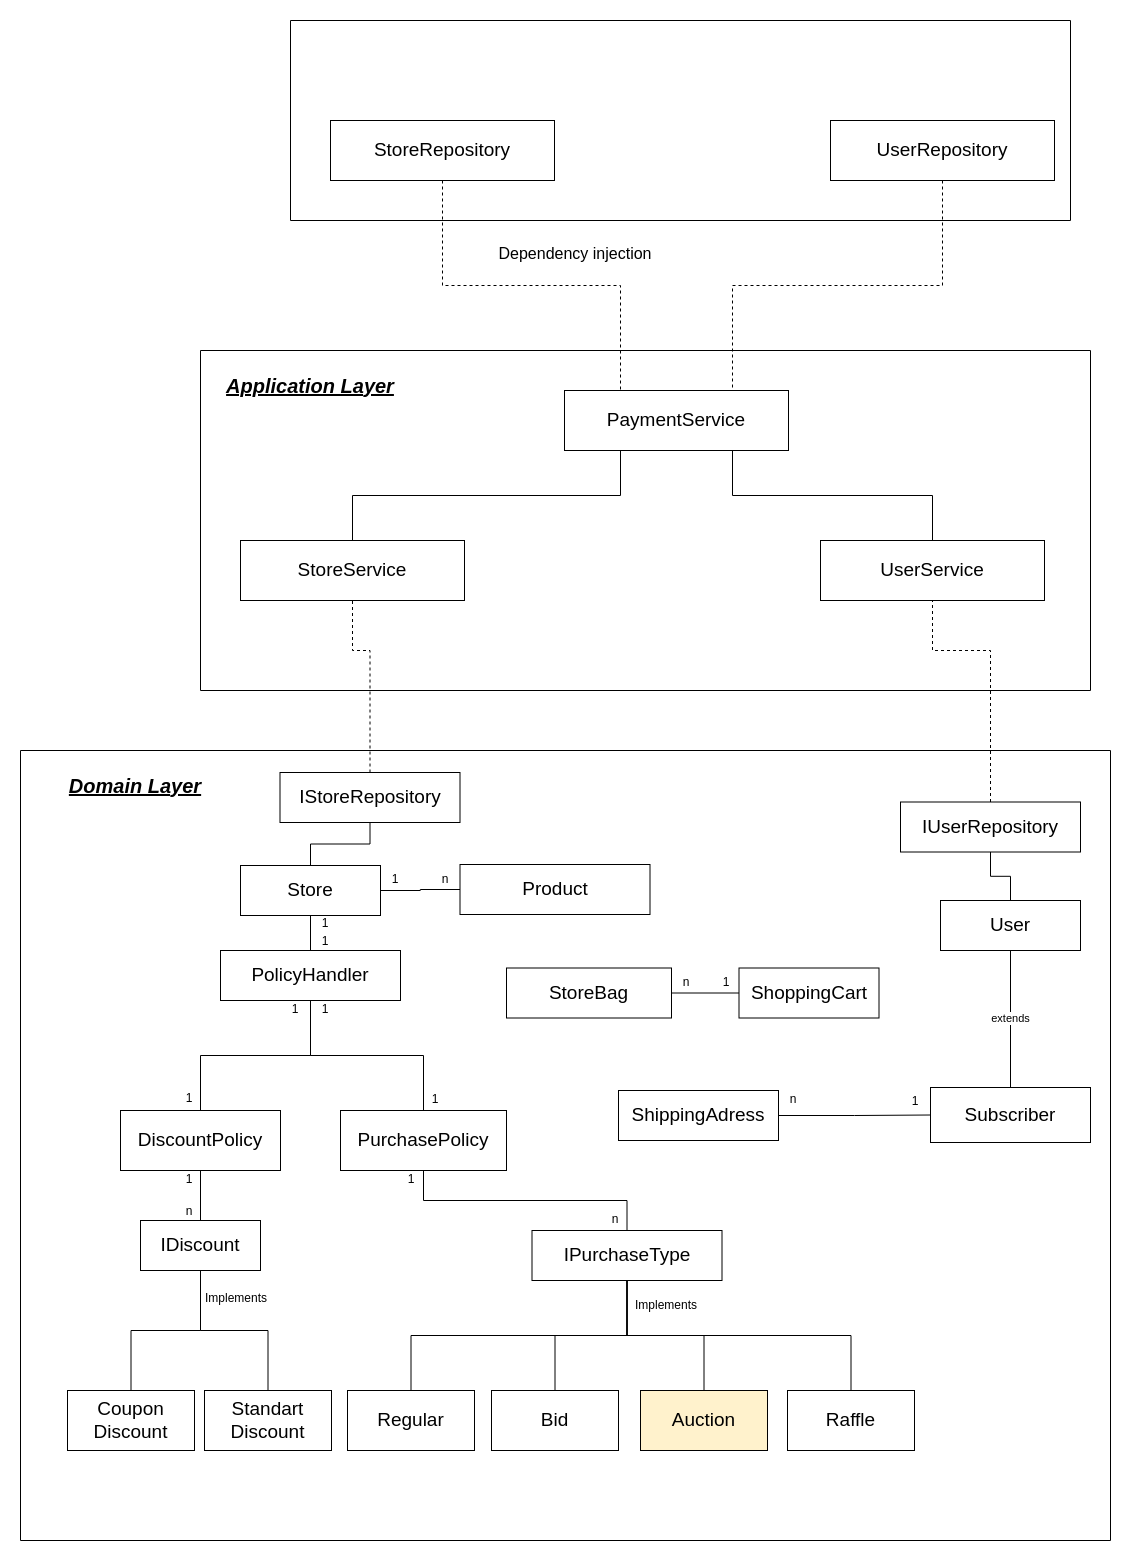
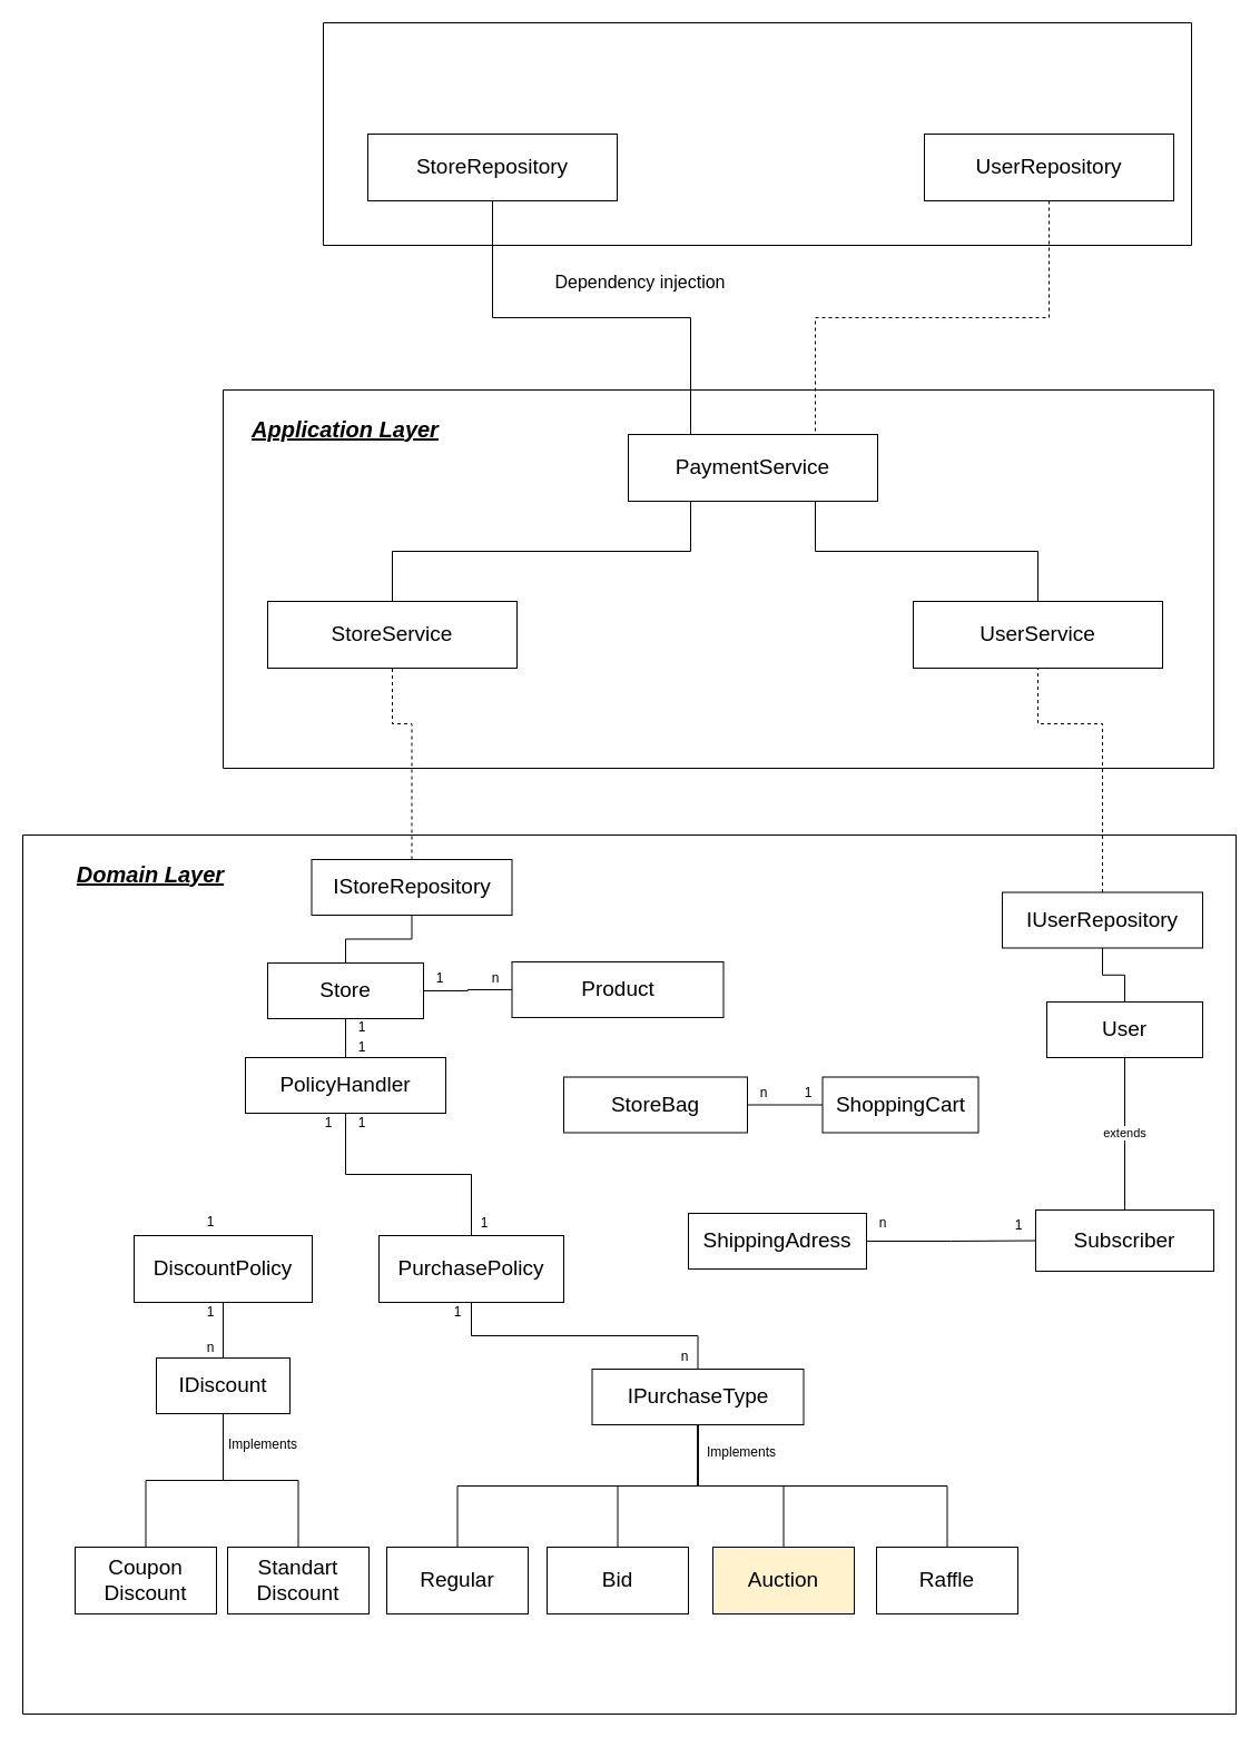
  <mxCell id="0" />
  <mxCell id="1" parent="0" />
  <mxCell id="2" value="" style="swimlane;startSize=0;" parent="1" vertex="1"><mxGeometry x="20" y="750" width="1090" height="790" as="geometry" /></mxCell>
  <mxCell id="3" value="StoreBag" style="rounded=0;whiteSpace=wrap;html=1;fontSize=19;" parent="2" vertex="1"><mxGeometry x="486" y="217.5" width="165" height="50" as="geometry" /></mxCell>
  <mxCell id="4" value="extends" style="edgeStyle=orthogonalEdgeStyle;rounded=0;orthogonalLoop=1;jettySize=auto;html=1;exitX=0.5;exitY=0;exitDx=0;exitDy=0;entryX=0.5;entryY=1;entryDx=0;entryDy=0;endArrow=none;startFill=0;" parent="2" source="5" target="24" edge="1"><mxGeometry relative="1" as="geometry" /></mxCell>
  <mxCell id="5" value="Subscriber" style="rounded=0;whiteSpace=wrap;html=1;fontSize=19;" parent="2" vertex="1"><mxGeometry x="910" y="337" width="160" height="55" as="geometry" /></mxCell>
  <mxCell id="6" style="edgeStyle=orthogonalEdgeStyle;rounded=0;orthogonalLoop=1;jettySize=auto;html=1;exitX=0.5;exitY=1;exitDx=0;exitDy=0;entryX=0.5;entryY=0;entryDx=0;entryDy=0;endArrow=none;startFill=0;" parent="2" source="7" target="38" edge="1"><mxGeometry relative="1" as="geometry" /></mxCell>
  <mxCell id="7" value="IPurchaseType" style="rounded=0;whiteSpace=wrap;html=1;fontSize=19;" parent="2" vertex="1"><mxGeometry x="511.5" y="480" width="190" height="50" as="geometry" /></mxCell>
  <mxCell id="8" style="edgeStyle=orthogonalEdgeStyle;rounded=0;orthogonalLoop=1;jettySize=auto;html=1;exitX=0.5;exitY=0;exitDx=0;exitDy=0;entryX=0.5;entryY=1;entryDx=0;entryDy=0;endArrow=none;startFill=0;" parent="2" source="9" target="11" edge="1"><mxGeometry relative="1" as="geometry" /></mxCell>
  <mxCell id="9" value="IDiscount" style="rounded=0;whiteSpace=wrap;html=1;fontSize=19;" parent="2" vertex="1"><mxGeometry x="120" y="470" width="120" height="50" as="geometry" /></mxCell>
- <mxCell id="10" style="edgeStyle=orthogonalEdgeStyle;rounded=0;orthogonalLoop=1;jettySize=auto;html=1;exitX=0.5;exitY=0;exitDx=0;exitDy=0;entryX=0.5;entryY=1;entryDx=0;entryDy=0;endArrow=none;startFill=0;" parent="2" source="11" target="15" edge="1"><mxGeometry relative="1" as="geometry" /></mxCell>
  <mxCell id="11" value="DiscountPolicy" style="rounded=0;whiteSpace=wrap;html=1;fontSize=19;" parent="2" vertex="1"><mxGeometry x="100" y="360" width="160" height="60" as="geometry" /></mxCell>
  <mxCell id="12" style="edgeStyle=orthogonalEdgeStyle;rounded=0;orthogonalLoop=1;jettySize=auto;html=1;exitX=0.5;exitY=1;exitDx=0;exitDy=0;entryX=0.5;entryY=0;entryDx=0;entryDy=0;endArrow=none;startFill=0;" parent="2" source="13" target="7" edge="1"><mxGeometry relative="1" as="geometry" /></mxCell>
  <mxCell id="13" value="PurchasePolicy" style="rounded=0;whiteSpace=wrap;html=1;fontSize=19;" parent="2" vertex="1"><mxGeometry x="320" y="360" width="166" height="60" as="geometry" /></mxCell>
  <mxCell id="14" style="edgeStyle=orthogonalEdgeStyle;rounded=0;orthogonalLoop=1;jettySize=auto;html=1;exitX=0.5;exitY=1;exitDx=0;exitDy=0;entryX=0.5;entryY=0;entryDx=0;entryDy=0;endArrow=none;startFill=0;" parent="2" source="15" target="13" edge="1"><mxGeometry relative="1" as="geometry" /></mxCell>
  <mxCell id="15" value="PolicyHandler" style="rounded=0;whiteSpace=wrap;html=1;fontSize=19;" parent="2" vertex="1"><mxGeometry x="200" y="200" width="180" height="50" as="geometry" /></mxCell>
  <mxCell id="16" value="1" style="text;html=1;align=center;verticalAlign=middle;whiteSpace=wrap;rounded=0;" parent="2" vertex="1"><mxGeometry x="260" y="151.25" width="30" height="17.5" as="geometry" /></mxCell>
  <mxCell id="17" style="edgeStyle=orthogonalEdgeStyle;rounded=0;orthogonalLoop=1;jettySize=auto;html=1;exitX=0.5;exitY=1;exitDx=0;exitDy=0;entryX=0.5;entryY=0;entryDx=0;entryDy=0;endArrow=none;startFill=0;" parent="2" source="20" target="15" edge="1"><mxGeometry relative="1" as="geometry" /></mxCell>
  <mxCell id="18" style="edgeStyle=orthogonalEdgeStyle;rounded=0;orthogonalLoop=1;jettySize=auto;html=1;exitX=0.5;exitY=0;exitDx=0;exitDy=0;entryX=0.5;entryY=1;entryDx=0;entryDy=0;endArrow=none;startFill=0;" parent="2" source="20" target="59" edge="1"><mxGeometry relative="1" as="geometry" /></mxCell>
  <mxCell id="19" style="edgeStyle=orthogonalEdgeStyle;rounded=0;orthogonalLoop=1;jettySize=auto;html=1;exitX=1;exitY=0.5;exitDx=0;exitDy=0;entryX=0;entryY=0.5;entryDx=0;entryDy=0;endArrow=none;startFill=0;" parent="2" source="20" target="21" edge="1"><mxGeometry relative="1" as="geometry" /></mxCell>
  <mxCell id="20" value="Store" style="rounded=0;whiteSpace=wrap;html=1;fontSize=19;" parent="2" vertex="1"><mxGeometry x="220" y="115" width="140" height="50" as="geometry" /></mxCell>
  <mxCell id="21" value="Product" style="rounded=0;whiteSpace=wrap;html=1;fontSize=19;" parent="2" vertex="1"><mxGeometry x="439.5" y="114" width="190" height="50" as="geometry" /></mxCell>
  <mxCell id="22" value="Domain Layer" style="text;html=1;align=center;verticalAlign=middle;whiteSpace=wrap;rounded=0;fontSize=20;fontStyle=7" parent="2" vertex="1"><mxGeometry x="40" y="20" width="150" height="30" as="geometry" /></mxCell>
  <mxCell id="23" style="edgeStyle=orthogonalEdgeStyle;rounded=0;orthogonalLoop=1;jettySize=auto;html=1;exitX=0.5;exitY=0;exitDx=0;exitDy=0;entryX=0.5;entryY=1;entryDx=0;entryDy=0;endArrow=none;startFill=0;" parent="2" source="24" target="58" edge="1"><mxGeometry relative="1" as="geometry" /></mxCell>
  <mxCell id="24" value="User" style="rounded=0;whiteSpace=wrap;html=1;fontSize=19;" parent="2" vertex="1"><mxGeometry x="920" y="150" width="140" height="50" as="geometry" /></mxCell>
  <mxCell id="25" style="edgeStyle=orthogonalEdgeStyle;rounded=0;orthogonalLoop=1;jettySize=auto;html=1;exitX=0;exitY=0.5;exitDx=0;exitDy=0;entryX=1;entryY=0.5;entryDx=0;entryDy=0;endArrow=none;startFill=0;" parent="2" source="26" target="3" edge="1"><mxGeometry relative="1" as="geometry" /></mxCell>
  <mxCell id="26" value="ShoppingCart" style="rounded=0;whiteSpace=wrap;html=1;fontSize=19;" parent="2" vertex="1"><mxGeometry x="718.5" y="217.5" width="140" height="50" as="geometry" /></mxCell>
  <mxCell id="27" value="n" style="text;html=1;align=center;verticalAlign=middle;whiteSpace=wrap;rounded=0;" parent="2" vertex="1"><mxGeometry x="650.5" y="223" width="30" height="17.5" as="geometry" /></mxCell>
  <mxCell id="28" value="1" style="text;html=1;align=center;verticalAlign=middle;whiteSpace=wrap;rounded=0;" parent="2" vertex="1"><mxGeometry x="690.5" y="223.5" width="30" height="17.5" as="geometry" /></mxCell>
  <mxCell id="29" value="1" style="text;html=1;align=center;verticalAlign=middle;whiteSpace=wrap;rounded=0;" parent="2" vertex="1"><mxGeometry x="260" y="250" width="30" height="17.5" as="geometry" /></mxCell>
  <mxCell id="30" value="1" style="text;html=1;align=center;verticalAlign=middle;whiteSpace=wrap;rounded=0;" parent="2" vertex="1"><mxGeometry x="154" y="339.5" width="30" height="17.5" as="geometry" /></mxCell>
  <mxCell id="31" value="1" style="text;html=1;align=center;verticalAlign=middle;whiteSpace=wrap;rounded=0;" parent="2" vertex="1"><mxGeometry x="290" y="250" width="30" height="17.5" as="geometry" /></mxCell>
  <mxCell id="32" value="1" style="text;html=1;align=center;verticalAlign=middle;whiteSpace=wrap;rounded=0;" parent="2" vertex="1"><mxGeometry x="290" y="182.5" width="30" height="17.5" as="geometry" /></mxCell>
  <mxCell id="33" value="1" style="text;html=1;align=center;verticalAlign=middle;whiteSpace=wrap;rounded=0;" parent="2" vertex="1"><mxGeometry x="400" y="340" width="30" height="17.5" as="geometry" /></mxCell>
  <mxCell id="34" value="1" style="text;html=1;align=center;verticalAlign=middle;whiteSpace=wrap;rounded=0;" parent="2" vertex="1"><mxGeometry x="154" y="420" width="30" height="17.5" as="geometry" /></mxCell>
  <mxCell id="35" value="n" style="text;html=1;align=center;verticalAlign=middle;whiteSpace=wrap;rounded=0;" parent="2" vertex="1"><mxGeometry x="154" y="452.5" width="30" height="17.5" as="geometry" /></mxCell>
  <mxCell id="36" value="1" style="text;html=1;align=center;verticalAlign=middle;whiteSpace=wrap;rounded=0;" parent="2" vertex="1"><mxGeometry x="376" y="420" width="30" height="17.5" as="geometry" /></mxCell>
  <mxCell id="37" value="n" style="text;html=1;align=center;verticalAlign=middle;whiteSpace=wrap;rounded=0;" parent="2" vertex="1"><mxGeometry x="580" y="460" width="30" height="17.5" as="geometry" /></mxCell>
  <mxCell id="38" value="Regular" style="rounded=0;whiteSpace=wrap;html=1;fontSize=19;" parent="2" vertex="1"><mxGeometry x="327" y="640" width="127" height="60" as="geometry" /></mxCell>
  <mxCell id="39" style="edgeStyle=orthogonalEdgeStyle;rounded=0;orthogonalLoop=1;jettySize=auto;html=1;exitX=0.5;exitY=0;exitDx=0;exitDy=0;entryX=0.5;entryY=1;entryDx=0;entryDy=0;endArrow=none;startFill=0;" parent="2" source="40" target="7" edge="1"><mxGeometry relative="1" as="geometry" /></mxCell>
  <mxCell id="40" value="Bid" style="rounded=0;whiteSpace=wrap;html=1;fontSize=19;" parent="2" vertex="1"><mxGeometry x="471" y="640" width="127" height="60" as="geometry" /></mxCell>
  <mxCell id="41" style="edgeStyle=orthogonalEdgeStyle;rounded=0;orthogonalLoop=1;jettySize=auto;html=1;exitX=0.5;exitY=0;exitDx=0;exitDy=0;entryX=0.5;entryY=1;entryDx=0;entryDy=0;endArrow=none;startFill=0;" parent="2" source="42" target="7" edge="1"><mxGeometry relative="1" as="geometry" /></mxCell>
  <mxCell id="42" value="Auction" style="rounded=0;whiteSpace=wrap;html=1;fontSize=19;fillColor=#fff2cc;" parent="2" vertex="1"><mxGeometry x="620" y="640" width="127" height="60" as="geometry" /></mxCell>
  <mxCell id="43" style="edgeStyle=orthogonalEdgeStyle;rounded=0;orthogonalLoop=1;jettySize=auto;html=1;exitX=0.5;exitY=0;exitDx=0;exitDy=0;entryX=0.5;entryY=1;entryDx=0;entryDy=0;endArrow=none;startFill=0;" parent="2" source="44" target="7" edge="1"><mxGeometry relative="1" as="geometry" /></mxCell>
  <mxCell id="44" value="Raffle" style="rounded=0;whiteSpace=wrap;html=1;fontSize=19;" parent="2" vertex="1"><mxGeometry x="767" y="640" width="127" height="60" as="geometry" /></mxCell>
  <mxCell id="45" style="edgeStyle=orthogonalEdgeStyle;rounded=0;orthogonalLoop=1;jettySize=auto;html=1;exitX=0.5;exitY=1;exitDx=0;exitDy=0;" parent="2" edge="1"><mxGeometry relative="1" as="geometry"><mxPoint x="585.5" y="480" as="sourcePoint" /><mxPoint x="585.5" y="480" as="targetPoint" /></mxGeometry></mxCell>
  <mxCell id="46" style="edgeStyle=orthogonalEdgeStyle;rounded=0;orthogonalLoop=1;jettySize=auto;html=1;exitX=0.5;exitY=0;exitDx=0;exitDy=0;entryX=0.5;entryY=1;entryDx=0;entryDy=0;endArrow=none;startFill=0;" parent="2" source="47" target="9" edge="1"><mxGeometry relative="1" as="geometry" /></mxCell>
  <mxCell id="47" value="Standart Discount" style="rounded=0;whiteSpace=wrap;html=1;fontSize=19;" parent="2" vertex="1"><mxGeometry x="184" y="640" width="127" height="60" as="geometry" /></mxCell>
  <mxCell id="48" style="edgeStyle=orthogonalEdgeStyle;rounded=0;orthogonalLoop=1;jettySize=auto;html=1;exitX=0.5;exitY=0;exitDx=0;exitDy=0;entryX=0.5;entryY=1;entryDx=0;entryDy=0;endArrow=none;startFill=0;" parent="2" source="49" target="9" edge="1"><mxGeometry relative="1" as="geometry" /></mxCell>
  <mxCell id="49" value="Coupon&lt;br&gt;Discount" style="rounded=0;whiteSpace=wrap;html=1;fontSize=19;" parent="2" vertex="1"><mxGeometry x="47" y="640" width="127" height="60" as="geometry" /></mxCell>
  <mxCell id="50" value="1" style="text;html=1;align=center;verticalAlign=middle;whiteSpace=wrap;rounded=0;" parent="2" vertex="1"><mxGeometry x="360" y="120.5" width="30" height="17.5" as="geometry" /></mxCell>
  <mxCell id="51" value="n" style="text;html=1;align=center;verticalAlign=middle;whiteSpace=wrap;rounded=0;" parent="2" vertex="1"><mxGeometry x="409.5" y="120.5" width="30" height="17.5" as="geometry" /></mxCell>
  <mxCell id="52" value="Implements" style="text;html=1;align=center;verticalAlign=middle;whiteSpace=wrap;rounded=0;" parent="2" vertex="1"><mxGeometry x="186" y="533" width="60" height="30" as="geometry" /></mxCell>
  <mxCell id="53" value="Implements" style="text;html=1;align=center;verticalAlign=middle;whiteSpace=wrap;rounded=0;" parent="2" vertex="1"><mxGeometry x="616" y="540" width="60" height="30" as="geometry" /></mxCell>
  <mxCell id="54" style="edgeStyle=orthogonalEdgeStyle;rounded=0;orthogonalLoop=1;jettySize=auto;html=1;exitX=1;exitY=0.5;exitDx=0;exitDy=0;entryX=0;entryY=0.5;entryDx=0;entryDy=0;endArrow=none;startFill=0;" parent="2" source="55" target="5" edge="1"><mxGeometry relative="1" as="geometry" /></mxCell>
  <mxCell id="55" value="ShippingAdress" style="rounded=0;whiteSpace=wrap;html=1;fontSize=19;" parent="2" vertex="1"><mxGeometry x="598" y="340" width="160" height="50" as="geometry" /></mxCell>
  <mxCell id="56" value="1" style="text;html=1;align=center;verticalAlign=middle;whiteSpace=wrap;rounded=0;" parent="2" vertex="1"><mxGeometry x="880" y="342.5" width="30" height="17.5" as="geometry" /></mxCell>
  <mxCell id="57" value="n" style="text;html=1;align=center;verticalAlign=middle;whiteSpace=wrap;rounded=0;" parent="2" vertex="1"><mxGeometry x="758" y="340" width="30" height="17.5" as="geometry" /></mxCell>
  <mxCell id="58" value="IUserRepository" style="rounded=0;whiteSpace=wrap;html=1;fontSize=19;" parent="2" vertex="1"><mxGeometry x="880" y="51.5" width="180" height="50" as="geometry" /></mxCell>
  <mxCell id="59" value="IStoreRepository" style="rounded=0;whiteSpace=wrap;html=1;fontSize=19;" parent="2" vertex="1"><mxGeometry x="259.5" y="22" width="180" height="50" as="geometry" /></mxCell>
  <mxCell id="60" value="1" style="text;html=1;align=center;verticalAlign=middle;whiteSpace=wrap;rounded=0;" vertex="1" parent="2"><mxGeometry x="290" y="164.5" width="30" height="17.5" as="geometry" /></mxCell>
  <mxCell id="61" value="" style="swimlane;startSize=0;" parent="1" vertex="1"><mxGeometry x="200" y="350" width="890" height="340" as="geometry" /></mxCell>
  <mxCell id="62" style="edgeStyle=orthogonalEdgeStyle;rounded=0;orthogonalLoop=1;jettySize=auto;html=1;exitX=0.5;exitY=0;exitDx=0;exitDy=0;entryX=0.75;entryY=1;entryDx=0;entryDy=0;endArrow=none;startFill=0;" edge="1" parent="61" source="63" target="64"><mxGeometry relative="1" as="geometry" /></mxCell>
  <mxCell id="63" value="UserService" style="rounded=0;whiteSpace=wrap;html=1;fontSize=19;" parent="61" vertex="1"><mxGeometry x="620" y="190" width="224" height="60" as="geometry" /></mxCell>
  <mxCell id="64" value="PaymentService" style="rounded=0;whiteSpace=wrap;html=1;fontSize=19;" parent="61" vertex="1"><mxGeometry x="364" y="40" width="224" height="60" as="geometry" /></mxCell>
  <mxCell id="65" style="edgeStyle=orthogonalEdgeStyle;rounded=0;orthogonalLoop=1;jettySize=auto;html=1;exitX=0.5;exitY=0;exitDx=0;exitDy=0;entryX=0.25;entryY=1;entryDx=0;entryDy=0;endArrow=none;startFill=0;" edge="1" parent="61" source="66" target="64"><mxGeometry relative="1" as="geometry" /></mxCell>
  <mxCell id="66" value="StoreService" style="rounded=0;whiteSpace=wrap;html=1;fontSize=19;" parent="61" vertex="1"><mxGeometry x="40" y="190" width="224" height="60" as="geometry" /></mxCell>
  <mxCell id="67" value="Application Layer" style="text;html=1;align=center;verticalAlign=middle;whiteSpace=wrap;rounded=0;fontSize=20;fontStyle=7" parent="61" vertex="1"><mxGeometry x="20" y="20" width="180" height="30" as="geometry" /></mxCell>
  <mxCell id="68" value="" style="swimlane;startSize=0;" parent="1" vertex="1"><mxGeometry x="290" y="20" width="780" height="200" as="geometry" /></mxCell>
  <mxCell id="69" value="StoreRepository" style="rounded=0;whiteSpace=wrap;html=1;fontSize=19;" parent="68" vertex="1"><mxGeometry x="40" y="100" width="224" height="60" as="geometry" /></mxCell>
  <mxCell id="70" value="UserRepository" style="rounded=0;whiteSpace=wrap;html=1;fontSize=19;" parent="68" vertex="1"><mxGeometry x="540" y="100" width="224" height="60" as="geometry" /></mxCell>
  <mxCell id="71" value="&lt;font style=&quot;font-size: 16px;&quot;&gt;Dependency injection&lt;/font&gt;" style="text;html=1;align=center;verticalAlign=middle;whiteSpace=wrap;rounded=0;" parent="1" vertex="1"><mxGeometry x="490" y="233" width="170" height="40" as="geometry" /></mxCell>
  <mxCell id="72" style="edgeStyle=orthogonalEdgeStyle;rounded=0;orthogonalLoop=1;jettySize=auto;html=1;exitX=0.5;exitY=0;exitDx=0;exitDy=0;entryX=0.5;entryY=1;entryDx=0;entryDy=0;endArrow=none;startFill=0;dashed=1;" edge="1" parent="1" source="59" target="66"><mxGeometry relative="1" as="geometry"><Array as="points"><mxPoint x="369" y="650" /><mxPoint x="352" y="650" /></Array></mxGeometry></mxCell>
  <mxCell id="73" style="edgeStyle=orthogonalEdgeStyle;rounded=0;orthogonalLoop=1;jettySize=auto;html=1;exitX=0.5;exitY=0;exitDx=0;exitDy=0;entryX=0.5;entryY=1;entryDx=0;entryDy=0;endArrow=none;startFill=0;dashed=1;" edge="1" parent="1" source="58" target="63"><mxGeometry relative="1" as="geometry"><Array as="points"><mxPoint x="990" y="650" /><mxPoint x="932" y="650" /></Array></mxGeometry></mxCell>
- <mxCell id="74" style="edgeStyle=orthogonalEdgeStyle;rounded=0;orthogonalLoop=1;jettySize=auto;html=1;exitX=0.5;exitY=1;exitDx=0;exitDy=0;entryX=0.25;entryY=0;entryDx=0;entryDy=0;endArrow=none;startFill=0;startArrow=none;dashed=1;" edge="1" parent="1" source="69" target="64"><mxGeometry relative="1" as="geometry" /></mxCell>
+ <mxCell id="74" style="edgeStyle=orthogonalEdgeStyle;rounded=0;orthogonalLoop=1;jettySize=auto;html=1;exitX=0.5;exitY=1;exitDx=0;exitDy=0;entryX=0.25;entryY=0;entryDx=0;entryDy=0;endArrow=none;startFill=0;startArrow=none;dashed=0;" edge="1" parent="1" source="69" target="64"><mxGeometry relative="1" as="geometry" /></mxCell>
  <mxCell id="75" style="edgeStyle=orthogonalEdgeStyle;rounded=0;orthogonalLoop=1;jettySize=auto;html=1;exitX=0.5;exitY=1;exitDx=0;exitDy=0;entryX=0.75;entryY=0;entryDx=0;entryDy=0;dashed=1;endArrow=none;startFill=0;" edge="1" parent="1" source="70" target="64"><mxGeometry relative="1" as="geometry" /></mxCell>
